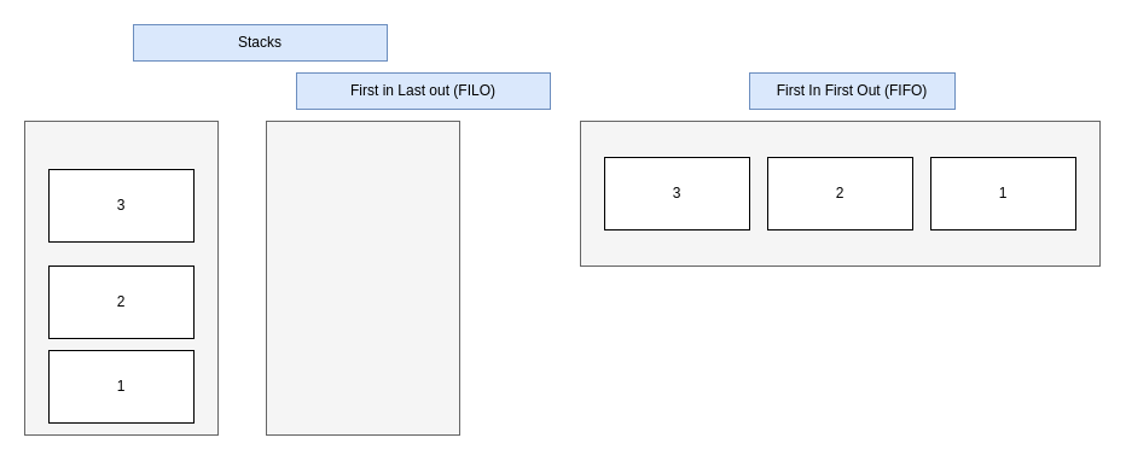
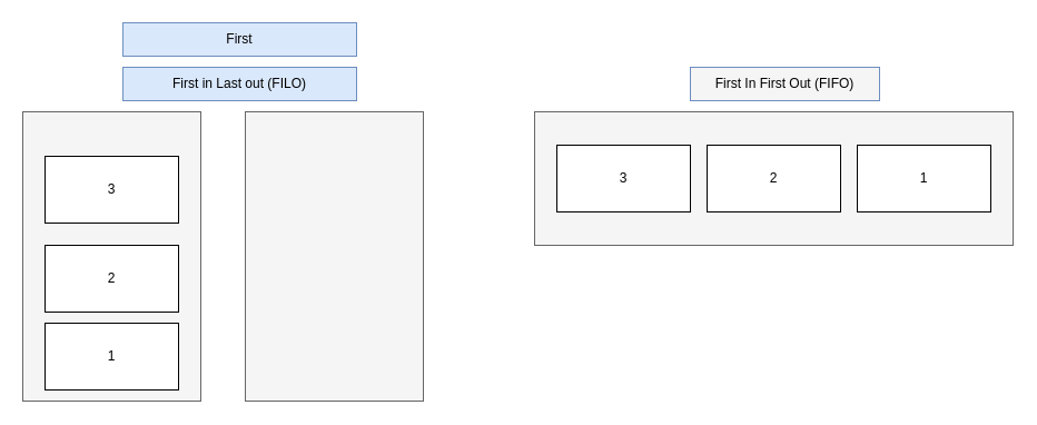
  <mxCell id="0" />
  <mxCell id="1" parent="0" />
  <mxCell id="2" value="" style="rounded=0;whiteSpace=wrap;html=1;fillColor=#f5f5f5;strokeColor=#666666;fontColor=#333333;" vertex="1" parent="1"><mxGeometry x="220" y="100" width="160" height="260" as="geometry" /></mxCell>
  <mxCell id="3" value="" style="rounded=0;whiteSpace=wrap;html=1;fillColor=#f5f5f5;strokeColor=#666666;fontColor=#333333;" vertex="1" parent="1"><mxGeometry x="20" y="100" width="160" height="260" as="geometry" /></mxCell>
  <mxCell id="4" value="3" style="rounded=0;whiteSpace=wrap;html=1;" vertex="1" parent="1"><mxGeometry x="40" y="140" width="120" height="60" as="geometry" /></mxCell>
  <mxCell id="5" value="2" style="rounded=0;whiteSpace=wrap;html=1;" vertex="1" parent="1"><mxGeometry x="40" y="220" width="120" height="60" as="geometry" /></mxCell>
  <mxCell id="6" value="1" style="rounded=0;whiteSpace=wrap;html=1;" vertex="1" parent="1"><mxGeometry x="40" y="290" width="120" height="60" as="geometry" /></mxCell>
- <mxCell id="7" value="Stacks" style="text;html=1;strokeColor=#6c8ebf;fillColor=#dae8fc;align=center;verticalAlign=middle;whiteSpace=wrap;rounded=0;fontColor=#000000;" vertex="1" parent="1"><mxGeometry x="110" y="20" width="210" height="30" as="geometry" /></mxCell>
+ <mxCell id="7" value="First" style="text;html=1;strokeColor=#6c8ebf;fillColor=#dae8fc;align=center;verticalAlign=middle;whiteSpace=wrap;rounded=0;fontColor=#000000;" vertex="1" parent="1"><mxGeometry x="110" y="20" width="210" height="30" as="geometry" /></mxCell>
  <mxCell id="8" value="" style="rounded=0;whiteSpace=wrap;html=1;fontColor=#333333;fillColor=#f5f5f5;strokeColor=#666666;" vertex="1" parent="1"><mxGeometry x="480" y="100" width="430" height="120" as="geometry" /></mxCell>
  <mxCell id="9" value="3" style="rounded=0;whiteSpace=wrap;html=1;" vertex="1" parent="1"><mxGeometry x="500" y="130" width="120" height="60" as="geometry" /></mxCell>
  <mxCell id="10" value="2" style="rounded=0;whiteSpace=wrap;html=1;" vertex="1" parent="1"><mxGeometry x="635" y="130" width="120" height="60" as="geometry" /></mxCell>
  <mxCell id="11" value="1" style="rounded=0;whiteSpace=wrap;html=1;" vertex="1" parent="1"><mxGeometry x="770" y="130" width="120" height="60" as="geometry" /></mxCell>
- <mxCell id="12" value="First in Last out (FILO)" style="text;html=1;strokeColor=#6c8ebf;fillColor=#dae8fc;align=center;verticalAlign=middle;whiteSpace=wrap;rounded=0;fontColor=#000000;" vertex="1" parent="1"><mxGeometry x="245" y="60" width="210" height="30" as="geometry" /></mxCell>
- <mxCell id="13" value="First In First Out (FIFO)" style="rounded=0;whiteSpace=wrap;html=1;fillColor=#dae8fc;strokeColor=#6c8ebf;fontColor=#000000;" vertex="1" parent="1"><mxGeometry x="620" y="60" width="170" height="30" as="geometry" /></mxCell>
+ <mxCell id="12" value="First in Last out (FILO)" style="text;html=1;strokeColor=#6c8ebf;fillColor=#dae8fc;align=center;verticalAlign=middle;whiteSpace=wrap;rounded=0;fontColor=#000000;" vertex="1" parent="1"><mxGeometry x="110" y="60" width="210" height="30" as="geometry" /></mxCell>
+ <mxCell id="13" value="First In First Out (FIFO)" style="rounded=0;whiteSpace=wrap;html=1;fillColor=#f5f5f5;strokeColor=#6c8ebf;fontColor=#000000;" vertex="1" parent="1"><mxGeometry x="620" y="60" width="170" height="30" as="geometry" /></mxCell>
